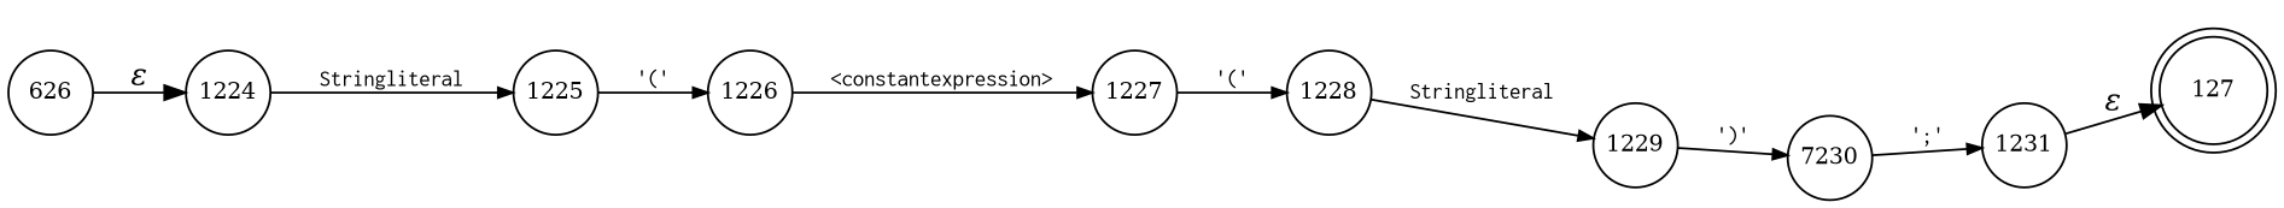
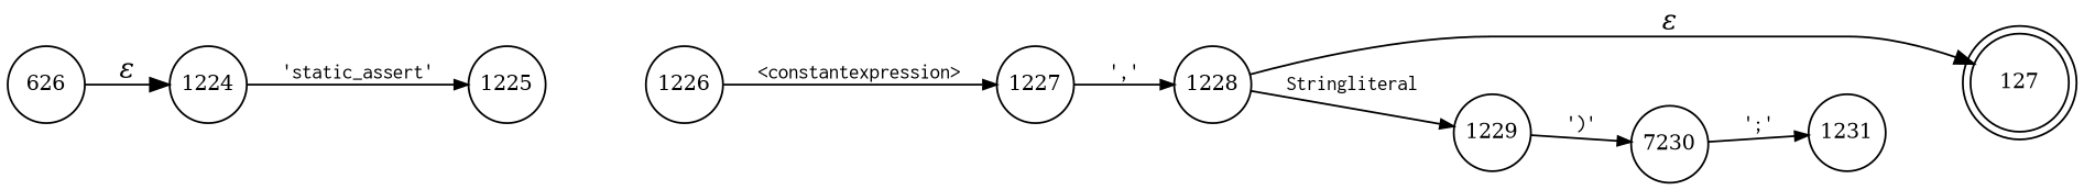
  digraph {
    rankdir=LR
    node [fixedsize=true fontsize=11 shape=circle peripheries=1]
    edge [arrowhead=normal arrowsize=.7 fontname=Courier fontsize=11]
    n1 [label=127 shape=doublecircle width=.6 peripheries=""]
    n2 [label=1224 width=.55]
    n3 [label=1225 width=.55]
    n4 [label=1226 width=.55]
    n5 [label=1227 width=.55]
    n6 [label=1228 width=.55]
    n7 [label=1229 width=.55]
    n8 [label=7230 width=.55]
    n9 [label=1231 width=.55]
    n10 [label=626 width=.55]
-   n2 -> n3 [label=Stringliteral]
-   n3 -> n4 [label="'('"]
+   n2 -> n3 [label="'static_assert'"]
    n4 -> n5 [label="<constantexpression>"]
-   n5 -> n6 [label="'('"]
+   n5 -> n6 [label="','"]
    n6 -> n7 [label=Stringliteral]
    n7 -> n8 [label="')'"]
    n8 -> n9 [label="';'"]
-   n9 -> n1 [fontname="Times-Italic" label="&epsilon;" arrowhead="" arrowsize="" fontsize=""]
+   n6 -> n1 [fontname="Times-Italic" label="&epsilon;" arrowhead="" arrowsize="" fontsize=""]
    n10 -> n2 [fontname="Times-Italic" label="&epsilon;" arrowhead="" arrowsize="" fontsize=""]
  }
